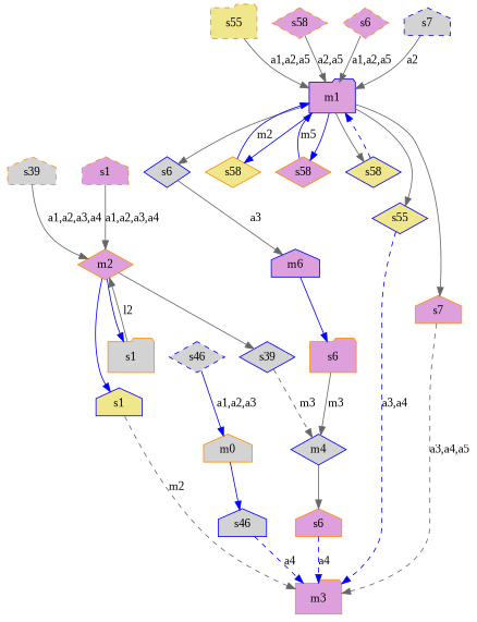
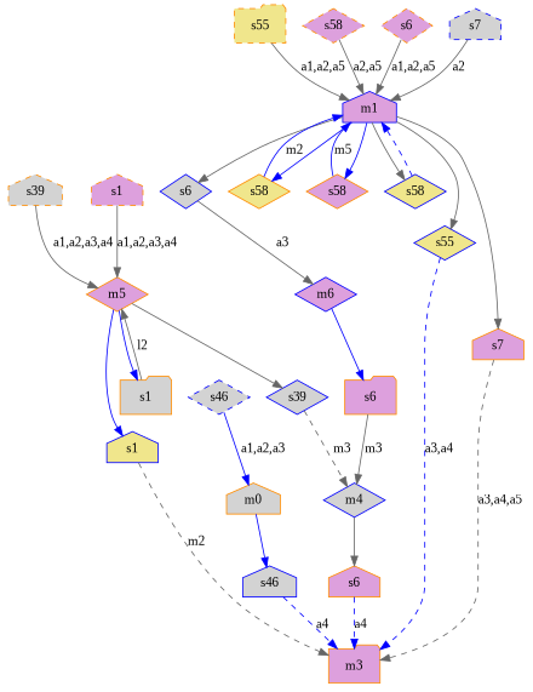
  digraph {
    fontname="Liberation Serif"
    node [color=darkorange fillcolor=plum fontname="Liberation Serif" shape=diamond style=filled]
    edge [color=gray40 fontname="Liberation Serif"]
-   m6 [color=blue shape=house]
+   m6 [color=blue]
    n2 [label=s6 shape=folder]
    m4 [color=blue fillcolor=lightgrey]
    m3 [shape=folder]
    n5 [fillcolor=lightgrey label=s1 shape=folder]
-   m5 [label=m2]
+   m5
    n7 [color=blue fillcolor=khaki label=s1 shape=house]
    n8 [color=blue fillcolor=lightgrey label=s39]
    m0 [fillcolor=lightgrey shape=house]
    n10 [color=blue fillcolor=lightgrey label=s46 shape=house]
-   m1 [color=blue shape=folder]
+   m1 [color=blue shape=house]
    n12 [color=blue fillcolor=khaki label=s55]
    n13 [fillcolor=khaki label=s58]
    n14 [label=s58]
    n15 [color=blue fillcolor=khaki label=s58]
    n16 [color=blue fillcolor=lightgrey label=s6]
    n17 [label=s7 shape=house]
    n18 [label=s6 shape=house]
    n19 [label=s1 shape=house style="dashed,filled"]
    n20 [fillcolor=lightgrey label=s39 shape=house style="dashed,filled"]
    n21 [color=blue fillcolor=lightgrey label=s46 style="dashed,filled"]
    n22 [fillcolor=khaki label=s55 shape=folder style="dashed,filled"]
    n23 [label=s58 style="dashed,filled"]
    n24 [label=s6 style="dashed,filled"]
    n25 [color=blue fillcolor=lightgrey label=s7 shape=house style="dashed,filled"]
    m6 -> n2 [color=blue]
    n2 -> m4 [label=m3]
    m4 -> n18
    n5 -> m5 [label=l2]
    m5 -> n5 [color=blue]
    m5 -> n7 [color=blue]
    m5 -> n8
    n7 -> m3 [label=m2 style=dashed]
    n8 -> m4 [label=m3 style=dashed]
    m0 -> n10 [color=blue]
    n10 -> m3 [color=blue label=a4 style=dashed]
    m1 -> n12
    m1 -> n13 [color=blue]
    m1 -> n14 [color=blue]
    m1 -> n15
    m1 -> n16
    m1 -> n17
    n12 -> m3 [color=blue label="a3,a4" style=dashed]
    n13 -> m1 [color=blue label=m2]
    n14 -> m1 [color=blue label=m5]
    n15 -> m1 [color=blue style=dashed]
    n16 -> m6 [label=a3]
    n17 -> m3 [label="a3,a4,a5" style=dashed]
    n18 -> m3 [color=blue label=a4 style=dashed]
    n19 -> m5 [label="a1,a2,a3,a4"]
    n20 -> m5 [label="a1,a2,a3,a4"]
    n21 -> m0 [color=blue label="a1,a2,a3"]
    n22 -> m1 [label="a1,a2,a5"]
    n23 -> m1 [label="a2,a5"]
    n24 -> m1 [label="a1,a2,a5"]
    n25 -> m1 [label=a2]
  }
